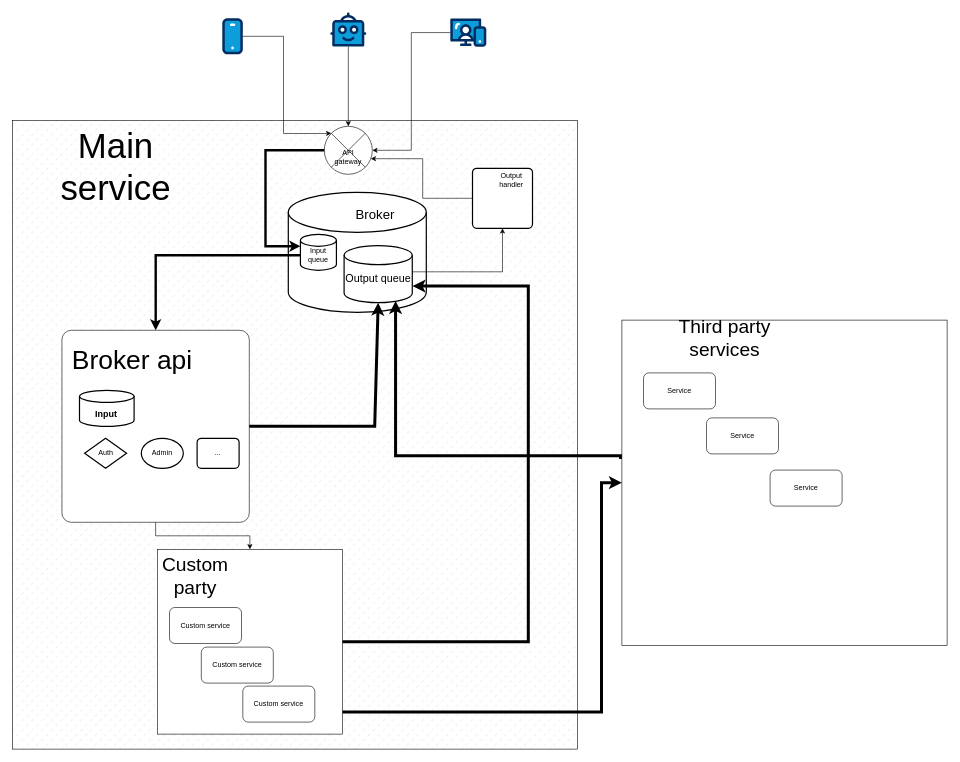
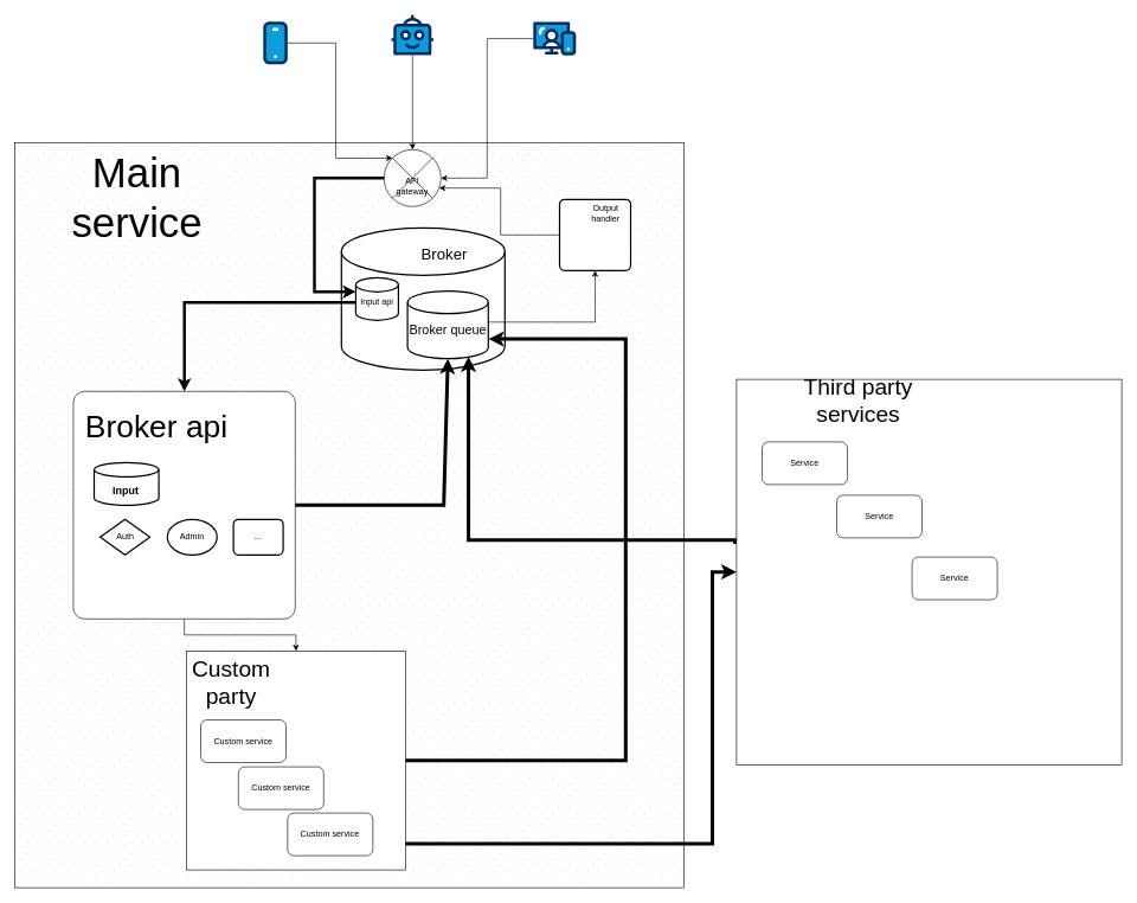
  <mxCell id="0" />
  <mxCell id="1" parent="0" />
  <mxCell id="2" value="" style="rounded=0;whiteSpace=wrap;html=1;fillColor=#dedede;fillStyle=dashed;" vertex="1" parent="1"><mxGeometry x="20" y="200" width="942" height="1048" as="geometry" /></mxCell>
  <mxCell id="3" style="edgeStyle=orthogonalEdgeStyle;rounded=0;orthogonalLoop=1;jettySize=auto;html=1;" edge="1" parent="1" source="4" target="9"><mxGeometry relative="1" as="geometry" /></mxCell>
  <mxCell id="4" value="" style="verticalLabelPosition=bottom;aspect=fixed;html=1;shape=mxgraph.salesforce.bots;" vertex="1" parent="1"><mxGeometry x="550" y="20" width="60" height="57" as="geometry" /></mxCell>
  <mxCell id="5" style="edgeStyle=orthogonalEdgeStyle;rounded=0;orthogonalLoop=1;jettySize=auto;html=1;entryX=1;entryY=0.5;entryDx=0;entryDy=0;" edge="1" parent="1" source="6" target="9"><mxGeometry relative="1" as="geometry" /></mxCell>
  <mxCell id="6" value="" style="verticalLabelPosition=bottom;aspect=fixed;html=1;shape=mxgraph.salesforce.web;" vertex="1" parent="1"><mxGeometry x="750" y="30" width="60" height="47.4" as="geometry" /></mxCell>
  <mxCell id="7" style="edgeStyle=orthogonalEdgeStyle;rounded=0;orthogonalLoop=1;jettySize=auto;html=1;entryX=0;entryY=0;entryDx=0;entryDy=0;" edge="1" parent="1" source="8" target="9"><mxGeometry relative="1" as="geometry"><Array as="points"><mxPoint x="472" y="60" /><mxPoint x="472" y="222" /><mxPoint x="540" y="222" /></Array></mxGeometry></mxCell>
  <mxCell id="8" value="" style="verticalLabelPosition=bottom;aspect=fixed;html=1;shape=mxgraph.salesforce.apps;" vertex="1" parent="1"><mxGeometry x="370" y="30" width="34.2" height="60" as="geometry" /></mxCell>
  <mxCell id="9" value="" style="shape=sumEllipse;perimeter=ellipsePerimeter;whiteSpace=wrap;html=1;backgroundOutline=1;" vertex="1" parent="1"><mxGeometry x="540" y="210" width="80" height="80" as="geometry" /></mxCell>
  <mxCell id="10" value="API gateway" style="text;html=1;strokeColor=none;fillColor=none;align=center;verticalAlign=middle;whiteSpace=wrap;rounded=0;" vertex="1" parent="1"><mxGeometry x="550" y="247" width="60" height="30" as="geometry" /></mxCell>
  <mxCell id="11" value="Main service&lt;br style=&quot;font-size: 58px;&quot;&gt;" style="text;html=1;strokeColor=none;fillColor=none;align=center;verticalAlign=middle;whiteSpace=wrap;rounded=0;fontSize=58;" vertex="1" parent="1"><mxGeometry x="72" y="210" width="241" height="133" as="geometry" /></mxCell>
  <mxCell id="12" style="edgeStyle=orthogonalEdgeStyle;rounded=0;orthogonalLoop=1;jettySize=auto;html=1;exitX=0.5;exitY=1;exitDx=0;exitDy=0;" edge="1" parent="1" source="13" target="34"><mxGeometry relative="1" as="geometry" /></mxCell>
  <mxCell id="13" value="" style="rounded=1;whiteSpace=wrap;html=1;arcSize=5;" vertex="1" parent="1"><mxGeometry x="102.75" y="550" width="312.25" height="320" as="geometry" /></mxCell>
  <mxCell id="14" value="&lt;font style=&quot;font-size: 44px;&quot;&gt;Broker api&lt;/font&gt;" style="text;html=1;strokeColor=none;fillColor=none;align=center;verticalAlign=middle;whiteSpace=wrap;rounded=0;" vertex="1" parent="1"><mxGeometry x="110" y="550" width="220" height="100" as="geometry" /></mxCell>
  <mxCell id="15" value="Auth" style="rhombus;whiteSpace=wrap;html=1;absoluteArcSize=1;arcSize=14;strokeWidth=2;" vertex="1" parent="1"><mxGeometry x="140.5" y="730" width="70" height="50" as="geometry" /></mxCell>
  <mxCell id="16" value="" style="strokeWidth=2;html=1;shape=mxgraph.flowchart.database;whiteSpace=wrap;" vertex="1" parent="1"><mxGeometry x="480" y="320" width="230" height="200" as="geometry" /></mxCell>
  <mxCell id="17" value="Admin" style="ellipse;whiteSpace=wrap;html=1;absoluteArcSize=1;arcSize=14;strokeWidth=2;" vertex="1" parent="1"><mxGeometry x="235" y="730" width="70" height="50" as="geometry" /></mxCell>
  <mxCell id="18" value="..." style="rounded=1;whiteSpace=wrap;html=1;absoluteArcSize=1;arcSize=14;strokeWidth=2;" vertex="1" parent="1"><mxGeometry x="328" y="730" width="70" height="50" as="geometry" /></mxCell>
  <mxCell id="19" value="" style="group;fontSize=19;" vertex="1" connectable="0" parent="1"><mxGeometry x="573" y="409" width="114" height="95" as="geometry" /></mxCell>
  <mxCell id="20" value="" style="strokeWidth=2;html=1;shape=mxgraph.flowchart.database;whiteSpace=wrap;" vertex="1" parent="19"><mxGeometry width="113.621" height="95" as="geometry" /></mxCell>
- <mxCell id="21" value="&lt;font style=&quot;font-size: 18px;&quot;&gt;Output queue&lt;/font&gt;" style="text;html=1;strokeColor=none;fillColor=none;align=center;verticalAlign=middle;whiteSpace=wrap;rounded=0;" vertex="1" parent="19"><mxGeometry x="0.379" y="31.667" width="113.621" height="47.5" as="geometry" /></mxCell>
+ <mxCell id="21" value="&lt;font style=&quot;font-size: 18px;&quot;&gt;Broker queue&lt;/font&gt;" style="text;html=1;strokeColor=none;fillColor=none;align=center;verticalAlign=middle;whiteSpace=wrap;rounded=0;" vertex="1" parent="19"><mxGeometry x="0.379" y="31.667" width="113.621" height="47.5" as="geometry" /></mxCell>
  <mxCell id="22" style="edgeStyle=orthogonalEdgeStyle;rounded=0;orthogonalLoop=1;jettySize=auto;html=1;" edge="1" parent="1" source="23" target="9"><mxGeometry relative="1" as="geometry"><Array as="points"><mxPoint x="704" y="330" /><mxPoint x="704" y="264" /></Array></mxGeometry></mxCell>
  <mxCell id="23" value="" style="rounded=1;whiteSpace=wrap;html=1;absoluteArcSize=1;arcSize=14;strokeWidth=2;" vertex="1" parent="1"><mxGeometry x="787" y="280" width="100" height="100" as="geometry" /></mxCell>
  <mxCell id="24" value="" style="group" vertex="1" connectable="0" parent="1"><mxGeometry x="520" y="390" width="60.2" height="60" as="geometry" /></mxCell>
  <mxCell id="25" value="" style="strokeWidth=2;html=1;shape=mxgraph.flowchart.database;whiteSpace=wrap;" vertex="1" parent="24"><mxGeometry x="-19.8" width="60" height="60" as="geometry" /></mxCell>
- <mxCell id="26" value="Input queue" style="text;html=1;strokeColor=none;fillColor=none;align=center;verticalAlign=middle;whiteSpace=wrap;rounded=0;" vertex="1" parent="24"><mxGeometry x="-19.8" y="20" width="60" height="30" as="geometry" /></mxCell>
+ <mxCell id="26" value="Input api" style="text;html=1;strokeColor=none;fillColor=none;align=center;verticalAlign=middle;whiteSpace=wrap;rounded=0;" vertex="1" parent="24"><mxGeometry x="-19.8" y="20" width="60" height="30" as="geometry" /></mxCell>
  <mxCell id="27" style="edgeStyle=orthogonalEdgeStyle;rounded=0;orthogonalLoop=1;jettySize=auto;html=1;strokeWidth=4;" edge="1" parent="1" source="26" target="13"><mxGeometry relative="1" as="geometry" /></mxCell>
  <mxCell id="28" value="" style="endArrow=classic;html=1;rounded=0;exitX=1;exitY=0.5;exitDx=0;exitDy=0;entryX=0.5;entryY=1;entryDx=0;entryDy=0;strokeWidth=5;entryPerimeter=0;" edge="1" parent="1" source="13" target="20"><mxGeometry width="50" height="50" relative="1" as="geometry"><mxPoint x="710" y="680" as="sourcePoint" /><mxPoint x="760" y="630" as="targetPoint" /><Array as="points"><mxPoint x="596" y="710" /><mxPoint x="624" y="710" /></Array></mxGeometry></mxCell>
  <mxCell id="29" style="edgeStyle=orthogonalEdgeStyle;rounded=0;orthogonalLoop=1;jettySize=auto;html=1;exitX=1;exitY=0.25;exitDx=0;exitDy=0;" edge="1" parent="1" source="21" target="23"><mxGeometry relative="1" as="geometry" /></mxCell>
  <mxCell id="30" value="Output handler" style="text;html=1;strokeColor=none;fillColor=none;align=center;verticalAlign=middle;whiteSpace=wrap;rounded=0;" vertex="1" parent="1"><mxGeometry x="822" y="285" width="60" height="30" as="geometry" /></mxCell>
  <mxCell id="31" style="edgeStyle=orthogonalEdgeStyle;rounded=0;orthogonalLoop=1;jettySize=auto;html=1;exitX=0;exitY=0.5;exitDx=0;exitDy=0;strokeWidth=4;entryX=0;entryY=0;entryDx=0;entryDy=0;" edge="1" parent="1" source="9" target="26"><mxGeometry relative="1" as="geometry"><Array as="points"><mxPoint x="442" y="250" /><mxPoint x="442" y="410" /></Array><mxPoint x="499" y="417" as="targetPoint" /></mxGeometry></mxCell>
  <mxCell id="32" style="edgeStyle=orthogonalEdgeStyle;rounded=0;orthogonalLoop=1;jettySize=auto;html=1;fillColor=#d5e8d4;strokeColor=#000000;strokeWidth=5;" edge="1" parent="1" source="34" target="41"><mxGeometry relative="1" as="geometry"><Array as="points"><mxPoint x="1002" y="1186" /></Array></mxGeometry></mxCell>
  <mxCell id="33" style="edgeStyle=orthogonalEdgeStyle;rounded=0;orthogonalLoop=1;jettySize=auto;html=1;exitX=1;exitY=0.5;exitDx=0;exitDy=0;entryX=1;entryY=0.75;entryDx=0;entryDy=0;strokeWidth=5;" edge="1" parent="1" source="34" target="21"><mxGeometry relative="1" as="geometry"><Array as="points"><mxPoint x="880" y="1069" /><mxPoint x="880" y="476" /></Array></mxGeometry></mxCell>
  <mxCell id="34" value="" style="whiteSpace=wrap;html=1;aspect=fixed;" vertex="1" parent="1"><mxGeometry x="262" y="915" width="308" height="308" as="geometry" /></mxCell>
  <mxCell id="35" value="&lt;font style=&quot;font-size: 32px;&quot;&gt;Custom party&lt;br&gt;&lt;/font&gt;" style="text;html=1;strokeColor=none;fillColor=none;align=center;verticalAlign=middle;whiteSpace=wrap;rounded=0;" vertex="1" parent="1"><mxGeometry x="295" y="944" width="60" height="30" as="geometry" /></mxCell>
  <mxCell id="36" value="Custom service" style="rounded=1;whiteSpace=wrap;html=1;" vertex="1" parent="1"><mxGeometry x="282" y="1012" width="120" height="60" as="geometry" /></mxCell>
  <mxCell id="37" value="Custom service" style="rounded=1;whiteSpace=wrap;html=1;" vertex="1" parent="1"><mxGeometry x="335" y="1078" width="120" height="60" as="geometry" /></mxCell>
  <mxCell id="38" value="Custom service" style="rounded=1;whiteSpace=wrap;html=1;" vertex="1" parent="1"><mxGeometry x="404.2" y="1143" width="120" height="60" as="geometry" /></mxCell>
  <mxCell id="39" value="&lt;font style=&quot;font-size: 22px;&quot;&gt;Broker&lt;/font&gt;" style="text;html=1;strokeColor=none;fillColor=none;align=center;verticalAlign=middle;whiteSpace=wrap;rounded=0;" vertex="1" parent="1"><mxGeometry x="595" y="343" width="60" height="30" as="geometry" /></mxCell>
  <mxCell id="40" style="edgeStyle=orthogonalEdgeStyle;rounded=0;orthogonalLoop=1;jettySize=auto;html=1;exitX=-0.004;exitY=0.427;exitDx=0;exitDy=0;entryX=0.755;entryY=0.969;entryDx=0;entryDy=0;entryPerimeter=0;strokeWidth=5;exitPerimeter=0;" edge="1" parent="1" source="41" target="20"><mxGeometry relative="1" as="geometry"><Array as="points"><mxPoint x="1034" y="759" /><mxPoint x="659" y="759" /></Array></mxGeometry></mxCell>
  <mxCell id="41" value="" style="whiteSpace=wrap;html=1;aspect=fixed;" vertex="1" parent="1"><mxGeometry x="1036" y="533" width="542" height="542" as="geometry" /></mxCell>
  <mxCell id="42" value="&lt;font style=&quot;font-size: 32px;&quot;&gt;Third party services&lt;br&gt;&lt;/font&gt;" style="text;html=1;strokeColor=none;fillColor=none;align=center;verticalAlign=middle;whiteSpace=wrap;rounded=0;" vertex="1" parent="1"><mxGeometry x="1119" y="548" width="177" height="30" as="geometry" /></mxCell>
  <mxCell id="43" value="Service" style="rounded=1;whiteSpace=wrap;html=1;" vertex="1" parent="1"><mxGeometry x="1072" y="621" width="120" height="60" as="geometry" /></mxCell>
  <mxCell id="44" value="Service" style="rounded=1;whiteSpace=wrap;html=1;" vertex="1" parent="1"><mxGeometry x="1177" y="696" width="120" height="60" as="geometry" /></mxCell>
  <mxCell id="45" value="Service" style="rounded=1;whiteSpace=wrap;html=1;" vertex="1" parent="1"><mxGeometry x="1283" y="783" width="120" height="60" as="geometry" /></mxCell>
  <mxCell id="46" value="" style="group" vertex="1" connectable="0" parent="1"><mxGeometry x="120" y="650" width="111" height="60" as="geometry" /></mxCell>
  <mxCell id="47" value="" style="strokeWidth=2;html=1;shape=mxgraph.flowchart.database;whiteSpace=wrap;" vertex="1" parent="46"><mxGeometry x="12" width="91" height="60" as="geometry" /></mxCell>
  <mxCell id="48" value="&lt;font style=&quot;font-size: 15px;&quot;&gt;Input&lt;/font&gt;" style="text;strokeColor=none;fillColor=none;html=1;fontSize=24;fontStyle=1;verticalAlign=middle;align=center;" vertex="1" parent="46"><mxGeometry y="17" width="111" height="40" as="geometry" /></mxCell>
